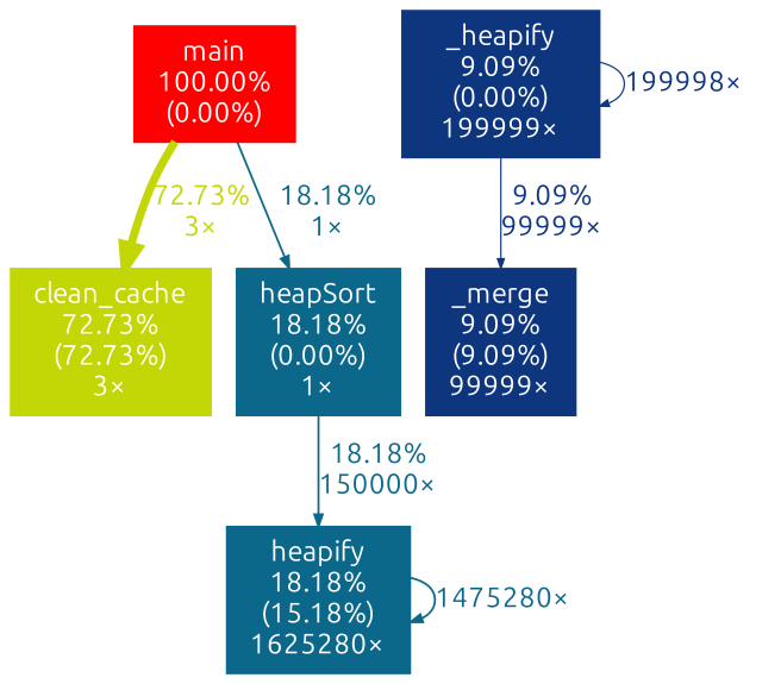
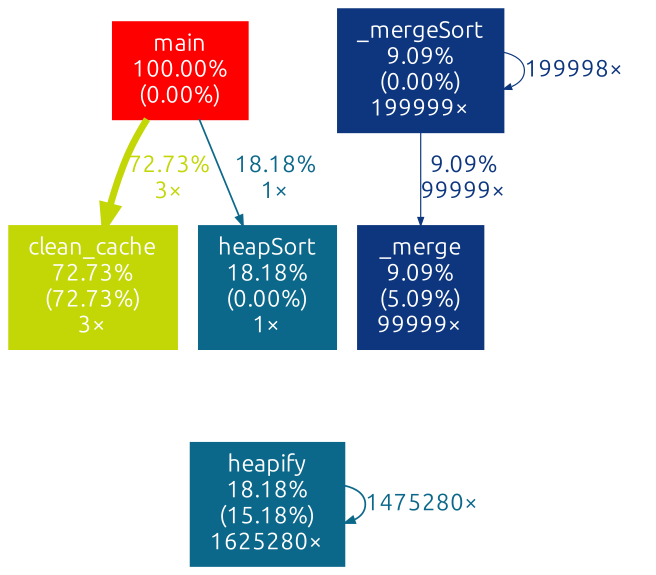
  digraph {
    fontname=Ubuntu
    nodesep=0.125
    ranksep=0.25
    node [color="#0c688a" fontcolor="#ffffff" fontname=Ubuntu fontsize=10.00 shape=box style=filled]
    edge [arrowsize=0.43 color="#0c688a" fontcolor="#0c688a" fontname=Ubuntu fontsize=10.00 labeldistance=0.73 penwidth=0.73]
    n1 [color="#ff0000" height=0 label="main\n100.00%\n(0.00%)" width=0]
    n2 [color="#c3d606" height=0 label="clean_cache\n72.73%\n(72.73%)\n3×" width=0]
    n3 [height=0 label="heapSort\n18.18%\n(0.00%)\n1×" width=0]
    n4 [height=0 label="heapify\n18.18%\n(15.18%)\n1625280×" width=0]
-   n5 [color="#0d367e" height=0 label="_heapify\n9.09%\n(0.00%)\n199999×" width=0]
-   n6 [color="#0d367e" height=0 label="_merge\n9.09%\n(9.09%)\n99999×" width=0]
+   n5 [color="#0d367e" height=0 label="_mergeSort\n9.09%\n(0.00%)\n199999×" width=0]
+   n6 [color="#0d367e" height=0 label="_merge\n9.09%\n(5.09%)\n99999×" width=0]
    n1 -> n2 [arrowsize=0.85 color="#c3d606" fontcolor="#c3d606" label="72.73%\n3×" labeldistance=2.91 penwidth=2.91]
    n1 -> n3 [label="18.18%\n1×"]
-   n3 -> n4 [label="18.18%\n150000×"]
    n4 -> n4 [label="1475280×"]
    n5 -> n5 [arrowsize=0.35 color="#0d367e" fontcolor="#0d367e" label="199998×" labeldistance=0.50 penwidth=0.50]
    n5 -> n6 [arrowsize=0.35 color="#0d367e" fontcolor="#0d367e" label="9.09%\n99999×" labeldistance=0.50 penwidth=0.50]
  }
